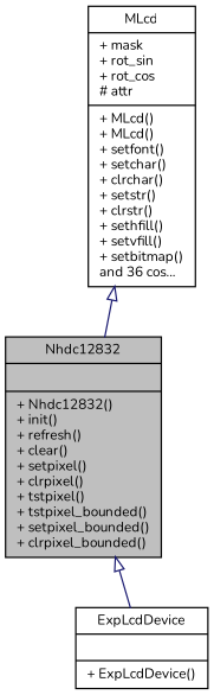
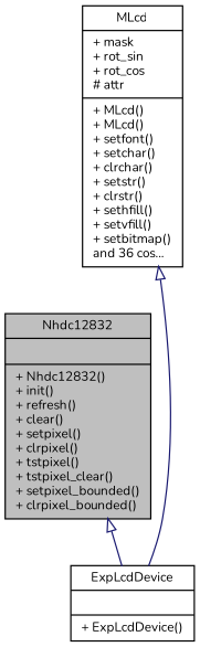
  digraph {
    fontname=Nunito
    node [color=black fontname=Nunito fontsize=10 shape=record]
    edge [arrowtail=onormal color=midnightblue dir=back fontname=Nunito fontsize=10 labelfontname=Helvetica labelfontsize=10 style=solid]
-   n1 [fillcolor=grey75 fontcolor=black height=0.2 label="{Nhdc12832\n||+ Nhdc12832()\l+ init()\l+ refresh()\l+ clear()\l+ setpixel()\l+ clrpixel()\l+ tstpixel()\l+ tstpixel_bounded()\l+ setpixel_bounded()\l+ clrpixel_bounded()\l}" style=filled width=0.4]
+   n1 [fillcolor=grey75 fontcolor=black height=0.2 label="{Nhdc12832\n||+ Nhdc12832()\l+ init()\l+ refresh()\l+ clear()\l+ setpixel()\l+ clrpixel()\l+ tstpixel()\l+ tstpixel_clear()\l+ setpixel_bounded()\l+ clrpixel_bounded()\l}" style=filled width=0.4]
    n2 [height=0.2 label="{ExpLcdDevice\n||+ ExpLcdDevice()\l}" width=0.4]
    n3 [height=0.2 label="{MLcd\n|+ mask\l+ rot_sin\l+ rot_cos\l# attr\l|+ MLcd()\l+ MLcd()\l+ setfont()\l+ setchar()\l+ clrchar()\l+ setstr()\l+ clrstr()\l+ sethfill()\l+ setvfill()\l+ setbitmap()\land 36 cos...\l}" width=0.4]
    n1 -> n2
-   n3 -> n1
+   n3 -> n2
  }
